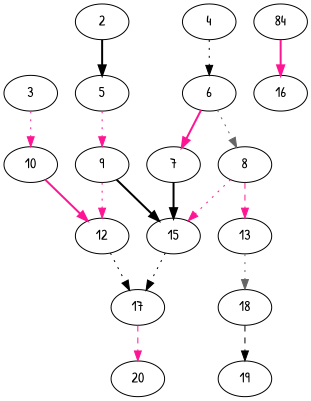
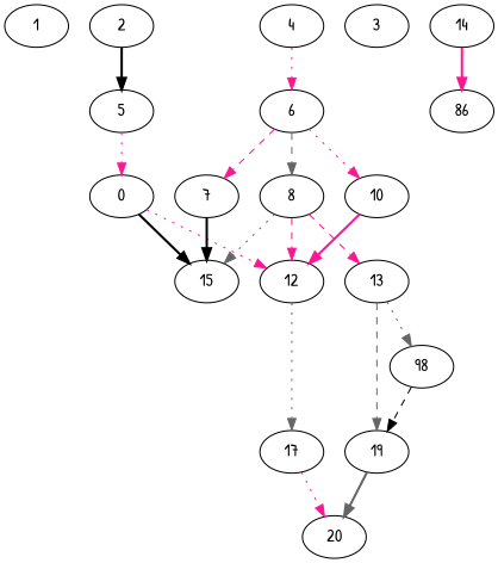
  digraph {
    fontname="Patrick Hand"
    node [alpha=0.12 compute_size=231928233984 fontname="Patrick Hand" result_size=0]
    edge [color=deeppink fontname="Patrick Hand" style=dotted]
+   1 [alpha=0.14 ram=37179512 trans_size=71268]
    2 [compute_size=8343707107 ram=38536040 result_size=74752 trans_size=410612]
    5 [alpha=0.11 ram=22216572 result_size=13312 trans_size=287702]
-   9 [alpha=0.20 compute_size=193444989296 ram=3653499 result_size=91136 trans_size=551985]
+   9 [alpha=0.20 compute_size=193444989296 ram=3653499 result_size=91136 trans_size=551985 label=0]
    15 [alpha=0.00 compute_size=134217728000 ram=48065860 result_size=1024 trans_size=581757]
    12 [compute_size=13246597408 ram=7281563 result_size=70656 trans_size=335438]
    3 [alpha=0.03 compute_size=3218157296 ram=30174772 trans_size=955933]
    4 [alpha=0.05 compute_size=549755813888 ram=33924368 result_size=91136 trans_size=64375]
    6 [alpha=0.01 compute_size=89261115408 ram=1656098 result_size=74752 trans_size=215335]
    7 [compute_size=615871618501 ram=25653608 result_size=9216 trans_size=468808]
    8 [alpha=0.04 compute_size=368293445632 ram=49954828 result_size=9216 trans_size=983145]
    10 [alpha=0.07 compute_size=2126408445 ram=44280080 result_size=70656 trans_size=270646]
    13 [alpha=0.18 compute_size=7066493356 ram=44927160 result_size=9216 trans_size=739657]
    17 [alpha=0.10 compute_size=71111572587 ram=11094445 result_size=1024 trans_size=652756]
-   14 [alpha=0.02 ram=22622168 result_size=13312 trans_size=127252 label=84]
-   16 [compute_size=450967919148 ram=32779130 trans_size=852318]
-   18 [alpha=0.07 compute_size=623517866 ram=28226258 result_size=70656 trans_size=371613]
+   14 [alpha=0.02 ram=22622168 result_size=13312 trans_size=127252]
+   16 [compute_size=450967919148 ram=32779130 trans_size=852318 label=86]
+   18 [alpha=0.07 compute_size=623517866 ram=28226258 result_size=70656 trans_size=371613 label=98]
    19 [alpha=0.06 compute_size=88182128100 ram=22025290 result_size=74752 trans_size=812769]
    20 [alpha=0.02 compute_size=334019992598 ram=3044839 trans_size=186651]
    2 -> 5 [color=black style=bold]
    5 -> 9
    9 -> 15 [color=black style=bold]
    9 -> 12
-   15 -> 17 [color=black]
-   12 -> 17 [color=black]
-   4 -> 6 [color=black]
-   6 -> 7 [style=bold]
-   6 -> 8 [color=gray40]
-   3 -> 10
+   12 -> 17 [color=gray40]
+   4 -> 6
+   6 -> 7 [style=dashed]
+   6 -> 8 [color=gray40 style=dashed]
+   6 -> 10
    7 -> 15 [color=black style=bold]
-   8 -> 15
+   8 -> 15 [color=gray40]
+   8 -> 12 [style=dashed]
    8 -> 13 [style=dashed]
    10 -> 12 [style=bold]
    13 -> 18 [color=gray40]
-   17 -> 20 [style=dashed]
+   13 -> 19 [color=gray40 style=dashed]
+   17 -> 20
    14 -> 16 [style=bold]
    18 -> 19 [color=black style=dashed]
+   19 -> 20 [color=gray40 style=bold]
  }
